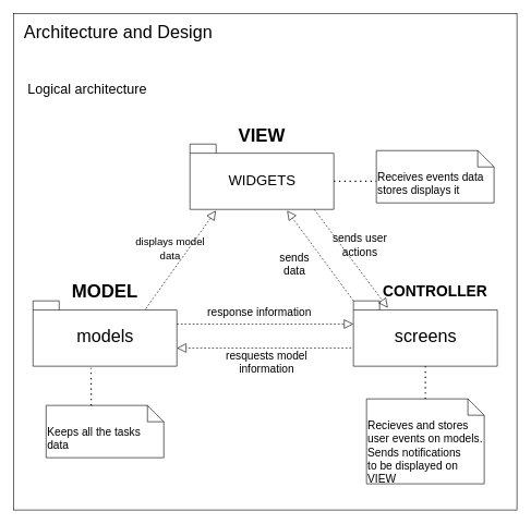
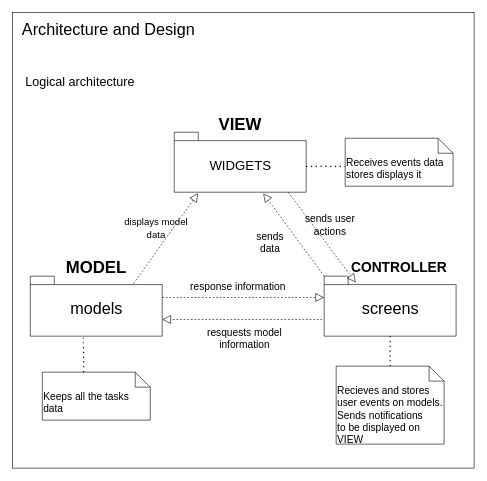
  <mxCell id="0" />
  <mxCell id="1" parent="0" />
  <mxCell id="2" value="" style="rounded=0;whiteSpace=wrap;html=1;" vertex="1" parent="1"><mxGeometry x="20" y="20" width="770" height="760" as="geometry" /></mxCell>
  <mxCell id="3" value="&lt;font style=&quot;font-size: 27px;&quot;&gt;Architecture and Design&lt;/font&gt;" style="text;html=1;align=center;verticalAlign=middle;resizable=0;points=[];autosize=1;strokeColor=none;fillColor=none;fontSize=27;" parent="1" vertex="1"><mxGeometry x="30" y="30" width="300" height="40" as="geometry" /></mxCell>
  <mxCell id="4" value="Logical architecture" style="text;html=1;strokeColor=none;fillColor=none;align=left;verticalAlign=middle;whiteSpace=wrap;rounded=0;fontSize=21;" parent="1" vertex="1"><mxGeometry x="40" y="120" width="260" height="30" as="geometry" /></mxCell>
  <mxCell id="5" value="&lt;span style=&quot;font-weight: normal&quot;&gt;screens&lt;/span&gt;" style="shape=folder;fontStyle=1;spacingTop=10;tabWidth=40;tabHeight=14;tabPosition=left;html=1;fontSize=27;" parent="1" vertex="1"><mxGeometry x="540" y="460" width="220" height="100" as="geometry" /></mxCell>
  <mxCell id="6" value="&lt;span style=&quot;font-weight: normal&quot;&gt;models&lt;/span&gt;" style="shape=folder;fontStyle=1;spacingTop=10;tabWidth=40;tabHeight=14;tabPosition=left;html=1;fontSize=27;" parent="1" vertex="1"><mxGeometry x="50" y="460" width="220" height="100" as="geometry" /></mxCell>
  <mxCell id="7" value="&lt;span style=&quot;font-weight: normal&quot;&gt;&lt;font style=&quot;font-size: 22px&quot;&gt;WIDGETS&lt;/font&gt;&lt;/span&gt;" style="shape=folder;fontStyle=1;spacingTop=10;tabWidth=40;tabHeight=14;tabPosition=left;html=1;fontSize=27;" parent="1" vertex="1"><mxGeometry x="290" y="220" width="220" height="100" as="geometry" /></mxCell>
  <mxCell id="8" value="&lt;font style=&quot;font-size: 16px&quot;&gt;displays model data&lt;/font&gt;" style="text;html=1;strokeColor=none;fillColor=none;align=center;verticalAlign=middle;whiteSpace=wrap;rounded=0;fontSize=18;" parent="1" vertex="1"><mxGeometry x="200" y="370" width="120" height="20" as="geometry" /></mxCell>
  <mxCell id="9" value="&lt;b&gt;&lt;font style=&quot;font-size: 28px&quot;&gt;MODEL&lt;/font&gt;&lt;/b&gt;" style="text;html=1;strokeColor=none;fillColor=none;align=center;verticalAlign=middle;whiteSpace=wrap;rounded=0;fontSize=16;" parent="1" vertex="1"><mxGeometry x="100" y="420" width="120" height="50" as="geometry" /></mxCell>
  <mxCell id="10" value="&lt;span style=&quot;font-size: 30px&quot;&gt;&lt;b style=&quot;font-size: 28px&quot;&gt;VIEW&lt;/b&gt;&lt;/span&gt;" style="text;html=1;strokeColor=none;fillColor=none;align=center;verticalAlign=middle;whiteSpace=wrap;rounded=0;fontSize=22;" parent="1" vertex="1"><mxGeometry x="370" y="190" width="60" height="30" as="geometry" /></mxCell>
  <mxCell id="11" value="&lt;b&gt;&lt;font style=&quot;font-size: 23px&quot;&gt;CONTROLLER&lt;/font&gt;&lt;/b&gt;" style="text;html=1;strokeColor=none;fillColor=none;align=center;verticalAlign=middle;whiteSpace=wrap;rounded=0;fontSize=17;" parent="1" vertex="1"><mxGeometry x="620" y="430" width="90" height="30" as="geometry" /></mxCell>
  <mxCell id="12" value="" style="endArrow=block;dashed=1;endFill=0;endSize=12;html=1;fontSize=23;exitX=0.783;exitY=0.122;exitDx=0;exitDy=0;exitPerimeter=0;entryX=0.181;entryY=1.018;entryDx=0;entryDy=0;entryPerimeter=0;" parent="1" source="6" target="7" edge="1"><mxGeometry width="160" relative="1" as="geometry"><mxPoint x="330" y="310" as="sourcePoint" /><mxPoint x="490" y="310" as="targetPoint" /></mxGeometry></mxCell>
  <mxCell id="13" value="" style="endArrow=block;dashed=1;endFill=0;endSize=12;html=1;fontSize=23;entryX=0.239;entryY=0.106;entryDx=0;entryDy=0;entryPerimeter=0;" parent="1" target="5" edge="1"><mxGeometry width="160" relative="1" as="geometry"><mxPoint x="480" y="320" as="sourcePoint" /><mxPoint x="493.96" y="340" as="targetPoint" /></mxGeometry></mxCell>
  <mxCell id="14" value="" style="endArrow=block;dashed=1;endFill=0;endSize=12;html=1;fontSize=23;entryX=0.675;entryY=1.018;entryDx=0;entryDy=0;entryPerimeter=0;exitX=0;exitY=0;exitDx=0;exitDy=0;exitPerimeter=0;" parent="1" source="5" target="7" edge="1"><mxGeometry width="160" relative="1" as="geometry"><mxPoint x="490" y="460" as="sourcePoint" /><mxPoint x="410" y="330" as="targetPoint" /></mxGeometry></mxCell>
  <mxCell id="15" value="" style="endArrow=block;dashed=1;endFill=0;endSize=12;html=1;fontSize=23;exitX=0;exitY=0;exitDx=220;exitDy=35.5;exitPerimeter=0;entryX=0;entryY=0;entryDx=0;entryDy=35.5;entryPerimeter=0;" parent="1" source="6" target="5" edge="1"><mxGeometry width="160" relative="1" as="geometry"><mxPoint x="322.26" y="502.2" as="sourcePoint" /><mxPoint x="386.22" y="355" as="targetPoint" /></mxGeometry></mxCell>
  <mxCell id="16" value="" style="endArrow=block;dashed=1;endFill=0;endSize=12;html=1;fontSize=23;exitX=-0.015;exitY=0.722;exitDx=0;exitDy=0;exitPerimeter=0;entryX=1;entryY=0.722;entryDx=0;entryDy=0;entryPerimeter=0;" parent="1" source="5" target="6" edge="1"><mxGeometry width="160" relative="1" as="geometry"><mxPoint x="332.26" y="512.2" as="sourcePoint" /><mxPoint x="396.22" y="365" as="targetPoint" /></mxGeometry></mxCell>
  <mxCell id="17" value="&lt;div&gt;&lt;span&gt;&lt;font style=&quot;font-size: 17px&quot;&gt;response information&lt;/font&gt;&lt;/span&gt;&lt;/div&gt;" style="text;html=1;strokeColor=none;fillColor=none;align=left;verticalAlign=middle;whiteSpace=wrap;rounded=0;fontSize=23;" parent="1" vertex="1"><mxGeometry x="315" y="460" width="170" height="30" as="geometry" /></mxCell>
- <mxCell id="18" value="resquests model information" style="text;html=1;strokeColor=none;fillColor=none;align=center;verticalAlign=middle;whiteSpace=wrap;rounded=0;fontSize=17;" parent="1" vertex="1"><mxGeometry x="315" y="540" width="185" height="30" as="geometry" /></mxCell>
+ <mxCell id="18" value="resquests model information" style="text;html=1;strokeColor=none;fillColor=none;align=center;verticalAlign=middle;whiteSpace=wrap;rounded=0;fontSize=17;" parent="1" vertex="1"><mxGeometry x="315" y="550" width="185" height="30" as="geometry" /></mxCell>
  <mxCell id="19" value="sends user actions" style="text;html=1;strokeColor=none;fillColor=none;align=center;verticalAlign=middle;whiteSpace=wrap;rounded=0;fontSize=17;" parent="1" vertex="1"><mxGeometry x="500" y="360" width="100" height="30" as="geometry" /></mxCell>
  <mxCell id="20" value="sends&lt;br&gt;data" style="text;html=1;strokeColor=none;fillColor=none;align=center;verticalAlign=middle;whiteSpace=wrap;rounded=0;fontSize=17;" parent="1" vertex="1"><mxGeometry x="420" y="390" width="60" height="30" as="geometry" /></mxCell>
  <mxCell id="21" value="" style="endArrow=none;dashed=1;html=1;dashPattern=1 3;strokeWidth=2;fontSize=17;exitX=0;exitY=0;exitDx=220;exitDy=57;exitPerimeter=0;" parent="1" source="7" edge="1"><mxGeometry width="50" height="50" relative="1" as="geometry"><mxPoint x="520" y="280" as="sourcePoint" /><mxPoint x="580" y="277" as="targetPoint" /></mxGeometry></mxCell>
  <mxCell id="22" value="Receives events data&lt;br&gt;stores displays it&lt;br&gt;&lt;div style=&quot;text-align: justify&quot;&gt;&lt;/div&gt;" style="shape=note2;boundedLbl=1;whiteSpace=wrap;html=1;size=25;verticalAlign=top;align=left;fontSize=17;" parent="1" vertex="1"><mxGeometry x="575" y="230" width="180" height="80" as="geometry" /></mxCell>
  <mxCell id="23" value="Keeps all the tasks&amp;nbsp;&lt;br&gt;data&lt;br&gt;&lt;div style=&quot;text-align: justify&quot;&gt;&lt;/div&gt;" style="shape=note2;boundedLbl=1;whiteSpace=wrap;html=1;size=25;verticalAlign=top;align=left;fontSize=17;" parent="1" vertex="1"><mxGeometry x="70" y="620" width="180" height="80" as="geometry" /></mxCell>
  <mxCell id="24" value="" style="endArrow=none;dashed=1;html=1;dashPattern=1 3;strokeWidth=2;fontSize=17;entryX=0.403;entryY=1.026;entryDx=0;entryDy=0;entryPerimeter=0;" parent="1" target="6" edge="1"><mxGeometry width="50" height="50" relative="1" as="geometry"><mxPoint x="139" y="620" as="sourcePoint" /><mxPoint x="185" y="570" as="targetPoint" /></mxGeometry></mxCell>
  <mxCell id="25" value="" style="endArrow=none;dashed=1;html=1;dashPattern=1 3;strokeWidth=2;fontSize=17;exitX=0.5;exitY=1;exitDx=0;exitDy=0;exitPerimeter=0;entryX=0.5;entryY=0;entryDx=0;entryDy=0;entryPerimeter=0;" parent="1" source="5" target="26" edge="1"><mxGeometry width="50" height="50" relative="1" as="geometry"><mxPoint x="490" y="610" as="sourcePoint" /><mxPoint x="560" y="610" as="targetPoint" /></mxGeometry></mxCell>
  <mxCell id="26" value="Recieves and stores user events on models.&lt;br&gt;Sends notifications&lt;br&gt;to be displayed on VIEW&lt;br&gt;&lt;div style=&quot;text-align: justify&quot;&gt;&lt;/div&gt;" style="shape=note2;boundedLbl=1;whiteSpace=wrap;html=1;size=25;verticalAlign=top;align=left;fontSize=17;" parent="1" vertex="1"><mxGeometry x="560" y="610" width="180" height="130" as="geometry" /></mxCell>
